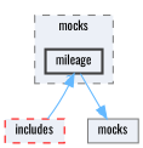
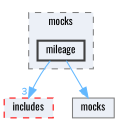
  digraph {
    compound=true
    fontname=Oswald
    node [fillcolor="#ecf0f7" fontname=Oswald fontsize=10 shape=box]
    edge [color=steelblue1 fontcolor=steelblue1 fontname=Oswald fontsize=10 headlabel=3 labeldistance=1.5 labelfontname=Helvetica labelfontsize=10]
    n1 [color=grey25 height=0.2 label=mileage style="filled,bold" width=0.4]
    n2 [color=red height=0.2 label=includes style="filled,dashed" width=0.4]
    n3 [color=grey50 height=0.2 label=mocks style=filled width=0.4]
    subgraph cluster_1 {
      bgcolor="#ecf0f7"
      fontsize=10
      label=mocks
      pencolor=grey50
      style="filled,dashed"
      n1
    }
-   n2 -> n1
+   n1 -> n2
    n1 -> n3
  }
